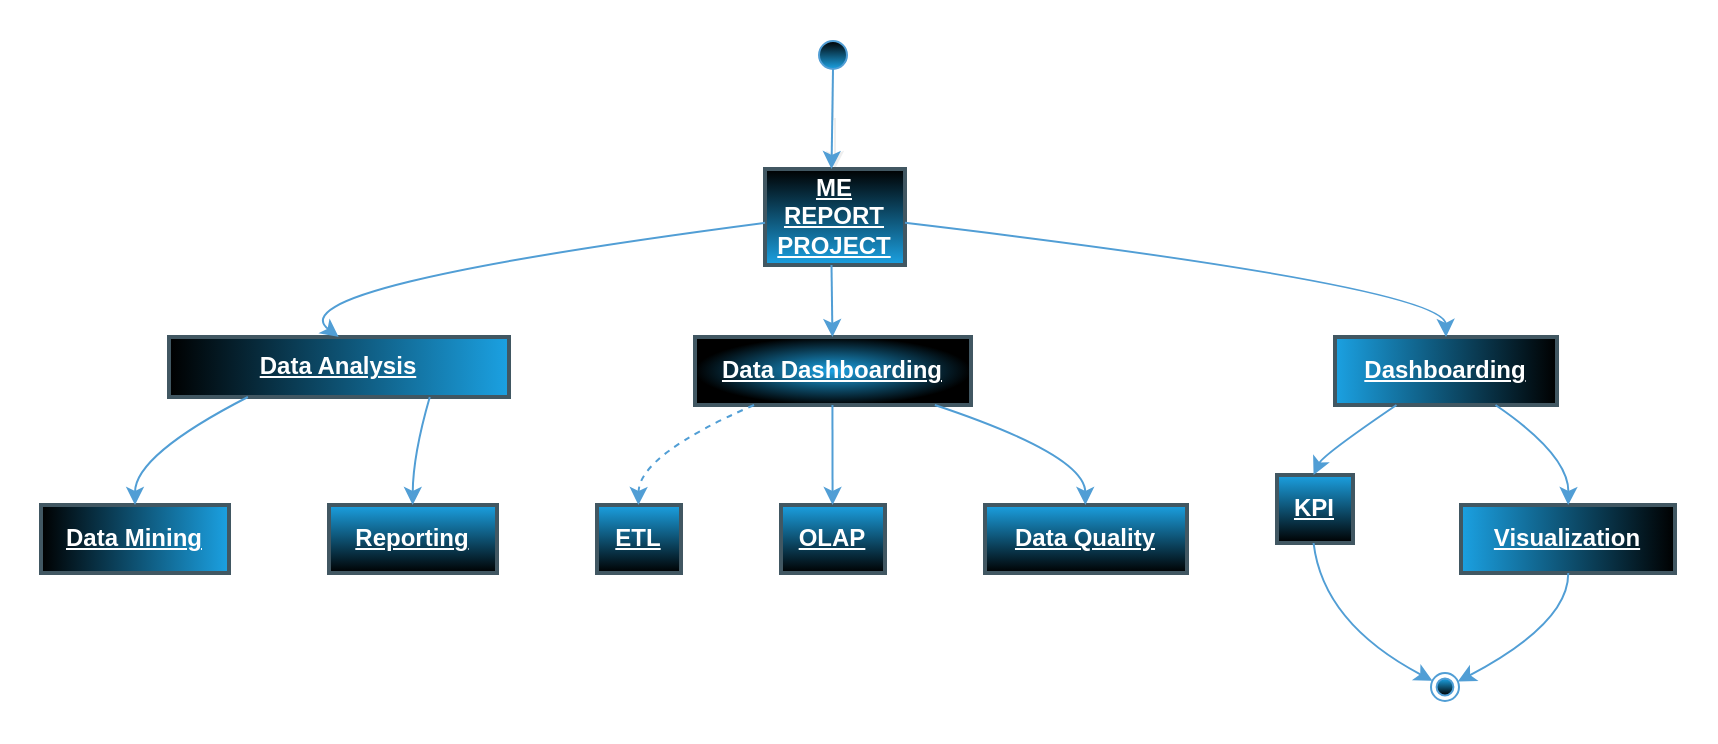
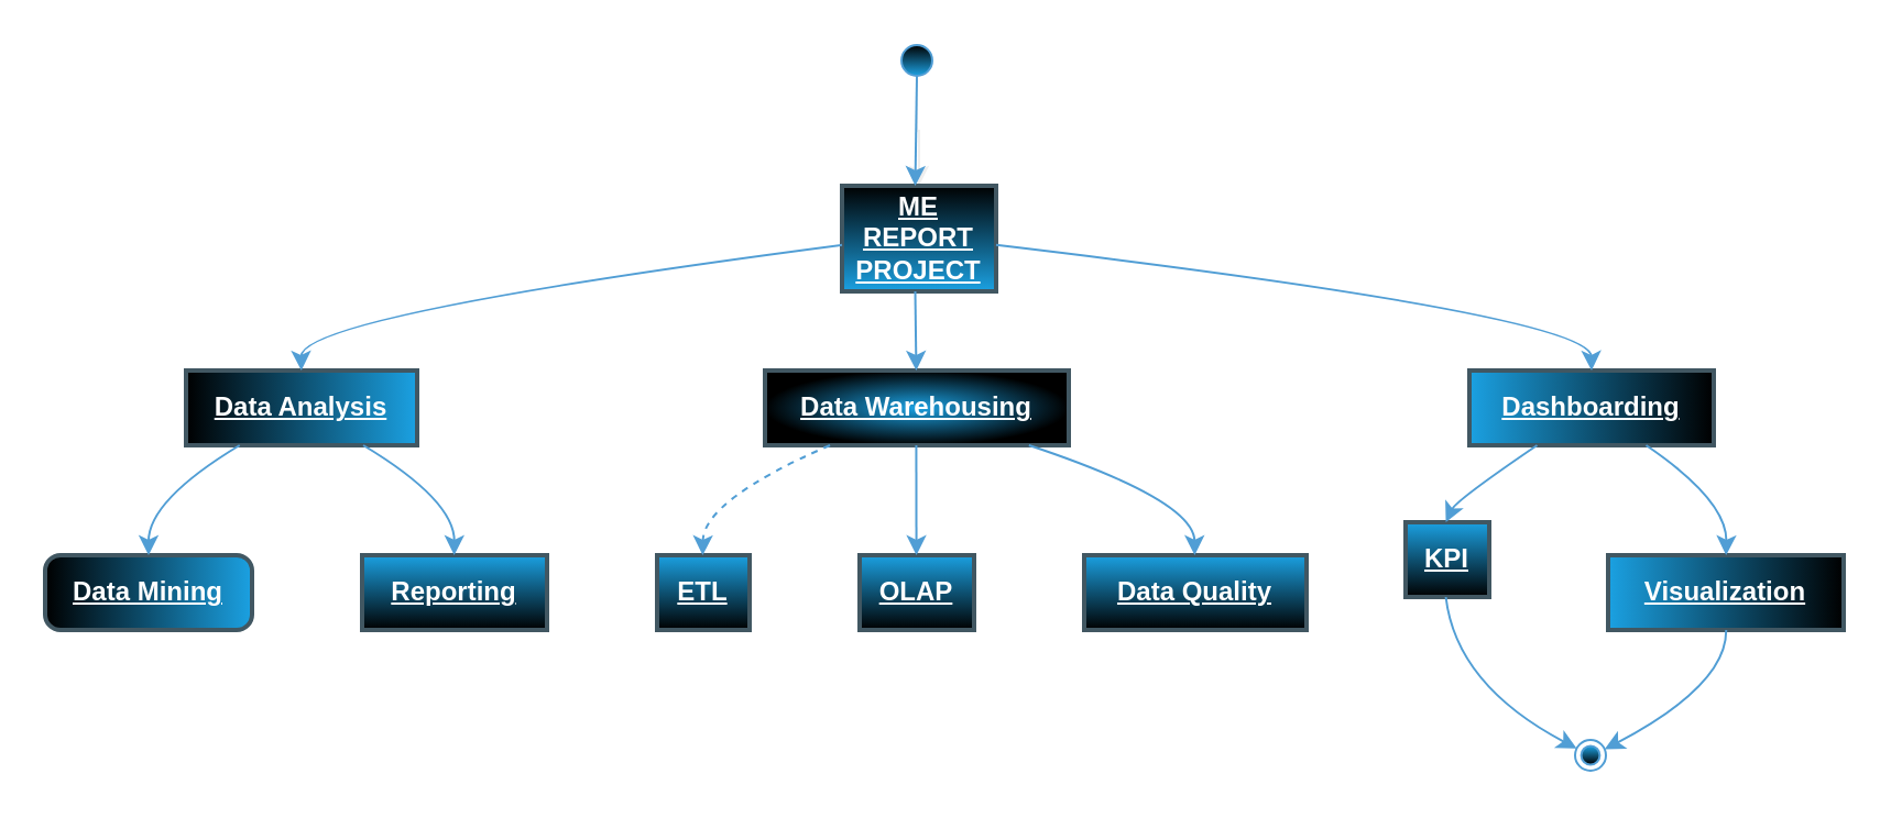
  <mxCell id="0" />
  <mxCell id="1" parent="0" />
  <mxCell id="2" value="" style="edgeStyle=orthogonalEdgeStyle;rounded=0;orthogonalLoop=1;jettySize=auto;html=1;strokeColor=#EEEEEE;fontColor=#FFFFFF;fontStyle=5" edge="1" parent="1" source="3" target="4"><mxGeometry relative="1" as="geometry" /></mxCell>
  <mxCell id="3" value="" style="ellipse;rounded=0;labelBackgroundColor=none;fillColor=#1ba1e2;strokeColor=#519ed5;fontColor=#ffffff;gradientColor=default;gradientDirection=north;fontStyle=5" parent="1" vertex="1"><mxGeometry x="409" y="20" width="14" height="14" as="geometry" /></mxCell>
  <mxCell id="4" value="ME REPORT PROJECT" style="rounded=0;absoluteArcSize=1;arcSize=14;whiteSpace=wrap;strokeWidth=2;labelBackgroundColor=none;fillColor=#1ba1e2;strokeColor=#415762;fontColor=#ffffff;gradientColor=default;gradientDirection=north;fontStyle=5" parent="1" vertex="1"><mxGeometry x="382" y="84" width="70" height="48" as="geometry" /></mxCell>
- <mxCell id="5" value="Data Analysis" style="rounded=0;absoluteArcSize=1;arcSize=14;whiteSpace=wrap;strokeWidth=2;labelBackgroundColor=none;fillColor=#1ba1e2;strokeColor=#415762;fontColor=#ffffff;gradientColor=default;gradientDirection=west;fontStyle=5" parent="1" vertex="1"><mxGeometry x="84" y="168" width="170" height="30" as="geometry" /></mxCell>
- <mxCell id="6" value="Data Mining" style="rounded=0;absoluteArcSize=1;arcSize=14;whiteSpace=wrap;strokeWidth=2;labelBackgroundColor=none;fillColor=#1ba1e2;strokeColor=#415762;fontColor=#ffffff;gradientColor=default;gradientDirection=west;fontStyle=5" parent="1" vertex="1"><mxGeometry x="20" y="252" width="94" height="34" as="geometry" /></mxCell>
+ <mxCell id="5" value="Data Analysis" style="rounded=0;absoluteArcSize=1;arcSize=14;whiteSpace=wrap;strokeWidth=2;labelBackgroundColor=none;fillColor=#1ba1e2;strokeColor=#415762;fontColor=#ffffff;gradientColor=default;gradientDirection=west;fontStyle=5" parent="1" vertex="1"><mxGeometry x="84" y="168" width="105" height="34" as="geometry" /></mxCell>
+ <mxCell id="6" value="Data Mining" style="absoluteArcSize=1;arcSize=14;whiteSpace=wrap;strokeWidth=2;labelBackgroundColor=none;fillColor=#1ba1e2;strokeColor=#415762;fontColor=#ffffff;gradientColor=default;gradientDirection=west;fontStyle=5;rounded=1;" parent="1" vertex="1"><mxGeometry x="20" y="252" width="94" height="34" as="geometry" /></mxCell>
  <mxCell id="7" value="Reporting" style="rounded=0;absoluteArcSize=1;arcSize=14;whiteSpace=wrap;strokeWidth=2;labelBackgroundColor=none;fillColor=#1ba1e2;strokeColor=#415762;fontColor=#ffffff;gradientColor=default;fontStyle=5" parent="1" vertex="1"><mxGeometry x="164" y="252" width="84" height="34" as="geometry" /></mxCell>
- <mxCell id="8" value="Data Dashboarding" style="rounded=0;absoluteArcSize=1;arcSize=14;whiteSpace=wrap;strokeWidth=2;labelBackgroundColor=none;fillColor=#1ba1e2;strokeColor=#415762;fontColor=#ffffff;gradientColor=default;gradientDirection=radial;fontStyle=5" parent="1" vertex="1"><mxGeometry x="347" y="168" width="138" height="34" as="geometry" /></mxCell>
+ <mxCell id="8" value="Data Warehousing" style="rounded=0;absoluteArcSize=1;arcSize=14;whiteSpace=wrap;strokeWidth=2;labelBackgroundColor=none;fillColor=#1ba1e2;strokeColor=#415762;fontColor=#ffffff;gradientColor=default;gradientDirection=radial;fontStyle=5" parent="1" vertex="1"><mxGeometry x="347" y="168" width="138" height="34" as="geometry" /></mxCell>
  <mxCell id="9" value="ETL" style="rounded=0;absoluteArcSize=1;arcSize=14;whiteSpace=wrap;strokeWidth=2;labelBackgroundColor=none;fillColor=#1ba1e2;strokeColor=#415762;fontColor=#ffffff;gradientColor=default;fontStyle=5" parent="1" vertex="1"><mxGeometry x="298" y="252" width="42" height="34" as="geometry" /></mxCell>
  <mxCell id="10" value="OLAP" style="rounded=0;absoluteArcSize=1;arcSize=14;whiteSpace=wrap;strokeWidth=2;labelBackgroundColor=none;fillColor=#1ba1e2;strokeColor=#415762;fontColor=#ffffff;gradientColor=default;fontStyle=5" parent="1" vertex="1"><mxGeometry x="390" y="252" width="52" height="34" as="geometry" /></mxCell>
  <mxCell id="11" value="Data Quality" style="rounded=0;absoluteArcSize=1;arcSize=14;whiteSpace=wrap;strokeWidth=2;labelBackgroundColor=none;fillColor=#1ba1e2;strokeColor=#415762;fontColor=#ffffff;gradientColor=default;fontStyle=5" parent="1" vertex="1"><mxGeometry x="492" y="252" width="101" height="34" as="geometry" /></mxCell>
  <mxCell id="12" value="Dashboarding" style="rounded=0;absoluteArcSize=1;arcSize=14;whiteSpace=wrap;strokeWidth=2;labelBackgroundColor=none;fillColor=#1ba1e2;strokeColor=#415762;fontColor=#ffffff;gradientColor=default;gradientDirection=east;fontStyle=5" parent="1" vertex="1"><mxGeometry x="667" y="168" width="111" height="34" as="geometry" /></mxCell>
  <mxCell id="13" value="KPI" style="rounded=0;absoluteArcSize=1;arcSize=14;whiteSpace=wrap;strokeWidth=2;labelBackgroundColor=none;fillColor=#1ba1e2;strokeColor=#415762;fontColor=#ffffff;gradientColor=default;fontStyle=5" parent="1" vertex="1"><mxGeometry x="638" y="237" width="38" height="34" as="geometry" /></mxCell>
  <mxCell id="14" value="Visualization" style="rounded=0;absoluteArcSize=1;arcSize=14;whiteSpace=wrap;strokeWidth=2;labelBackgroundColor=none;fillColor=#1ba1e2;strokeColor=#415762;fontColor=#ffffff;gradientColor=default;gradientDirection=east;fontStyle=5" parent="1" vertex="1"><mxGeometry x="730" y="252" width="107" height="34" as="geometry" /></mxCell>
  <mxCell id="15" value="" style="ellipse;shape=endState;rounded=0;labelBackgroundColor=none;fillColor=#1ba1e2;strokeColor=#519ed5;fontColor=#ffffff;gradientColor=default;fontStyle=5" parent="1" vertex="1"><mxGeometry x="715" y="336" width="14" height="14" as="geometry" /></mxCell>
  <mxCell id="16" value="" style="curved=1;startArrow=none;;exitX=0.485;exitY=1;entryX=0.475;entryY=0;rounded=0;labelBackgroundColor=none;fontColor=default;fillColor=#1ba1e2;strokeColor=#519ed5;fontStyle=5" parent="1" source="3" target="4" edge="1"><mxGeometry relative="1" as="geometry"><Array as="points" /></mxGeometry></mxCell>
  <mxCell id="17" value="" style="curved=1;startArrow=none;;exitX=-0.016;exitY=0.563;entryX=0.499;entryY=0;rounded=0;labelBackgroundColor=none;fontColor=default;fillColor=#1ba1e2;strokeColor=#519ed5;fontStyle=5" parent="1" source="4" target="5" edge="1"><mxGeometry relative="1" as="geometry"><Array as="points"><mxPoint x="136" y="143" /></Array></mxGeometry></mxCell>
  <mxCell id="18" value="" style="curved=1;startArrow=none;;exitX=0.232;exitY=1;entryX=0.5;entryY=0;rounded=0;labelBackgroundColor=none;fontColor=default;fillColor=#1ba1e2;strokeColor=#519ed5;fontStyle=5" parent="1" source="5" target="6" edge="1"><mxGeometry relative="1" as="geometry"><Array as="points"><mxPoint x="67" y="227" /></Array></mxGeometry></mxCell>
  <mxCell id="19" value="" style="curved=1;startArrow=none;;exitX=0.767;exitY=1;entryX=0.498;entryY=0;rounded=0;labelBackgroundColor=none;fontColor=default;fillColor=#1ba1e2;strokeColor=#519ed5;fontStyle=5" parent="1" source="5" target="7" edge="1"><mxGeometry relative="1" as="geometry"><Array as="points"><mxPoint x="206" y="227" /></Array></mxGeometry></mxCell>
  <mxCell id="20" value="" style="curved=1;startArrow=none;;exitX=0.475;exitY=1;entryX=0.498;entryY=0;rounded=0;labelBackgroundColor=none;fontColor=default;fillColor=#1ba1e2;strokeColor=#519ed5;fontStyle=5" parent="1" source="4" target="8" edge="1"><mxGeometry relative="1" as="geometry"><Array as="points" /></mxGeometry></mxCell>
  <mxCell id="21" value="" style="curved=1;startArrow=none;exitX=0.214;exitY=1;entryX=0.493;entryY=0;rounded=0;labelBackgroundColor=none;fontColor=default;fillColor=#1ba1e2;strokeColor=#519ed5;fontStyle=5;dashed=1;" parent="1" source="8" target="9" edge="1"><mxGeometry relative="1" as="geometry"><Array as="points"><mxPoint x="319" y="227" /></Array></mxGeometry></mxCell>
  <mxCell id="22" value="" style="curved=1;startArrow=none;;exitX=0.498;exitY=1;entryX=0.496;entryY=0;rounded=0;labelBackgroundColor=none;fontColor=default;fillColor=#1ba1e2;strokeColor=#519ed5;fontStyle=5" parent="1" source="8" target="10" edge="1"><mxGeometry relative="1" as="geometry"><Array as="points" /></mxGeometry></mxCell>
  <mxCell id="23" value="" style="curved=1;startArrow=none;;exitX=0.869;exitY=1;entryX=0.497;entryY=0;rounded=0;labelBackgroundColor=none;fontColor=default;fillColor=#1ba1e2;strokeColor=#519ed5;fontStyle=5" parent="1" source="8" target="11" edge="1"><mxGeometry relative="1" as="geometry"><Array as="points"><mxPoint x="542" y="227" /></Array></mxGeometry></mxCell>
  <mxCell id="24" value="" style="curved=1;startArrow=none;;exitX=0.967;exitY=0.557;entryX=0.5;entryY=0;rounded=0;labelBackgroundColor=none;fontColor=default;fillColor=#1ba1e2;strokeColor=#519ed5;fontStyle=5" parent="1" source="4" target="12" edge="1"><mxGeometry relative="1" as="geometry"><Array as="points"><mxPoint x="722" y="143" /></Array></mxGeometry></mxCell>
  <mxCell id="25" value="" style="curved=1;startArrow=none;;exitX=0.277;exitY=1;entryX=0.481;entryY=0;rounded=0;labelBackgroundColor=none;fontColor=default;fillColor=#1ba1e2;strokeColor=#519ed5;fontStyle=5" parent="1" source="12" target="13" edge="1"><mxGeometry relative="1" as="geometry"><Array as="points"><mxPoint x="661" y="227" /></Array></mxGeometry></mxCell>
  <mxCell id="26" value="" style="curved=1;startArrow=none;;exitX=0.723;exitY=1;entryX=0.501;entryY=0;rounded=0;labelBackgroundColor=none;fontColor=default;fillColor=#1ba1e2;strokeColor=#519ed5;fontStyle=5" parent="1" source="12" target="14" edge="1"><mxGeometry relative="1" as="geometry"><Array as="points"><mxPoint x="784" y="227" /></Array></mxGeometry></mxCell>
  <mxCell id="27" value="" style="curved=1;startArrow=none;;exitX=0.481;exitY=1;entryX=0.033;entryY=0.238;rounded=0;labelBackgroundColor=none;fontColor=default;fillColor=#1ba1e2;strokeColor=#519ed5;fontStyle=5" parent="1" source="13" target="15" edge="1"><mxGeometry relative="1" as="geometry"><Array as="points"><mxPoint x="661" y="311" /></Array></mxGeometry></mxCell>
  <mxCell id="28" value="" style="curved=1;startArrow=none;;exitX=0.501;exitY=1;entryX=1.033;entryY=0.238;rounded=0;labelBackgroundColor=none;fontColor=default;fillColor=#1ba1e2;strokeColor=#519ed5;fontStyle=5" parent="1" source="14" target="15" edge="1"><mxGeometry relative="1" as="geometry"><Array as="points"><mxPoint x="784" y="311" /></Array></mxGeometry></mxCell>
